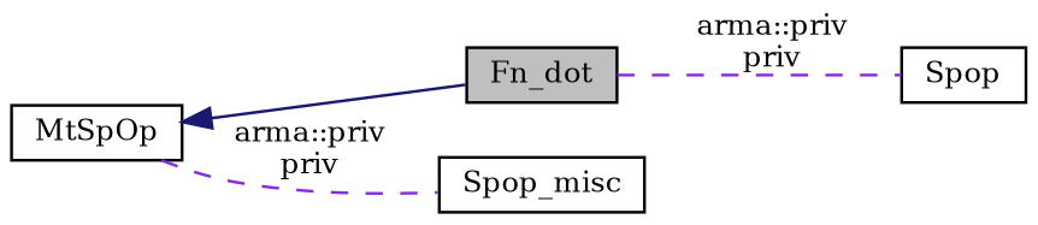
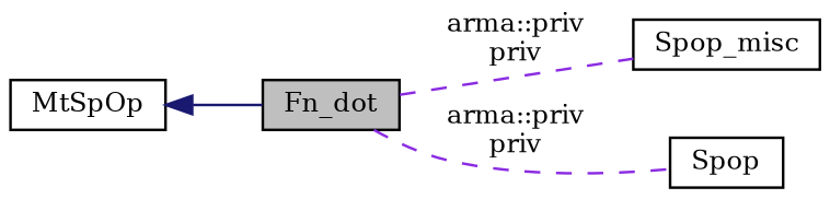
  digraph {
    fontname="DejaVu Serif"
    rankdir=LR
    node [color=black fillcolor=white fontname="DejaVu Serif" fontsize=10 shape=record style=filled]
    edge [color=blueviolet dir=none fontname="DejaVu Serif" fontsize=10 labelfontname=Helvetica labelfontsize=10 shape=plaintext style=dashed]
    n1 [fillcolor=grey75 fontcolor=black height=0.2 label=Fn_dot width=0.4]
    n2 [height=0.2 label=Spop_misc width=0.4]
    n3 [height=0.2 label=Spop width=0.4]
    n4 [height=0.2 label=MtSpOp width=0.4]
-   n4 -> n2 [label="arma::priv\npriv"]
+   n1 -> n2 [label="arma::priv\npriv"]
    n1 -> n3 [label="arma::priv\npriv"]
    n4 -> n1 [color=midnightblue dir=back style=solid]
  }
